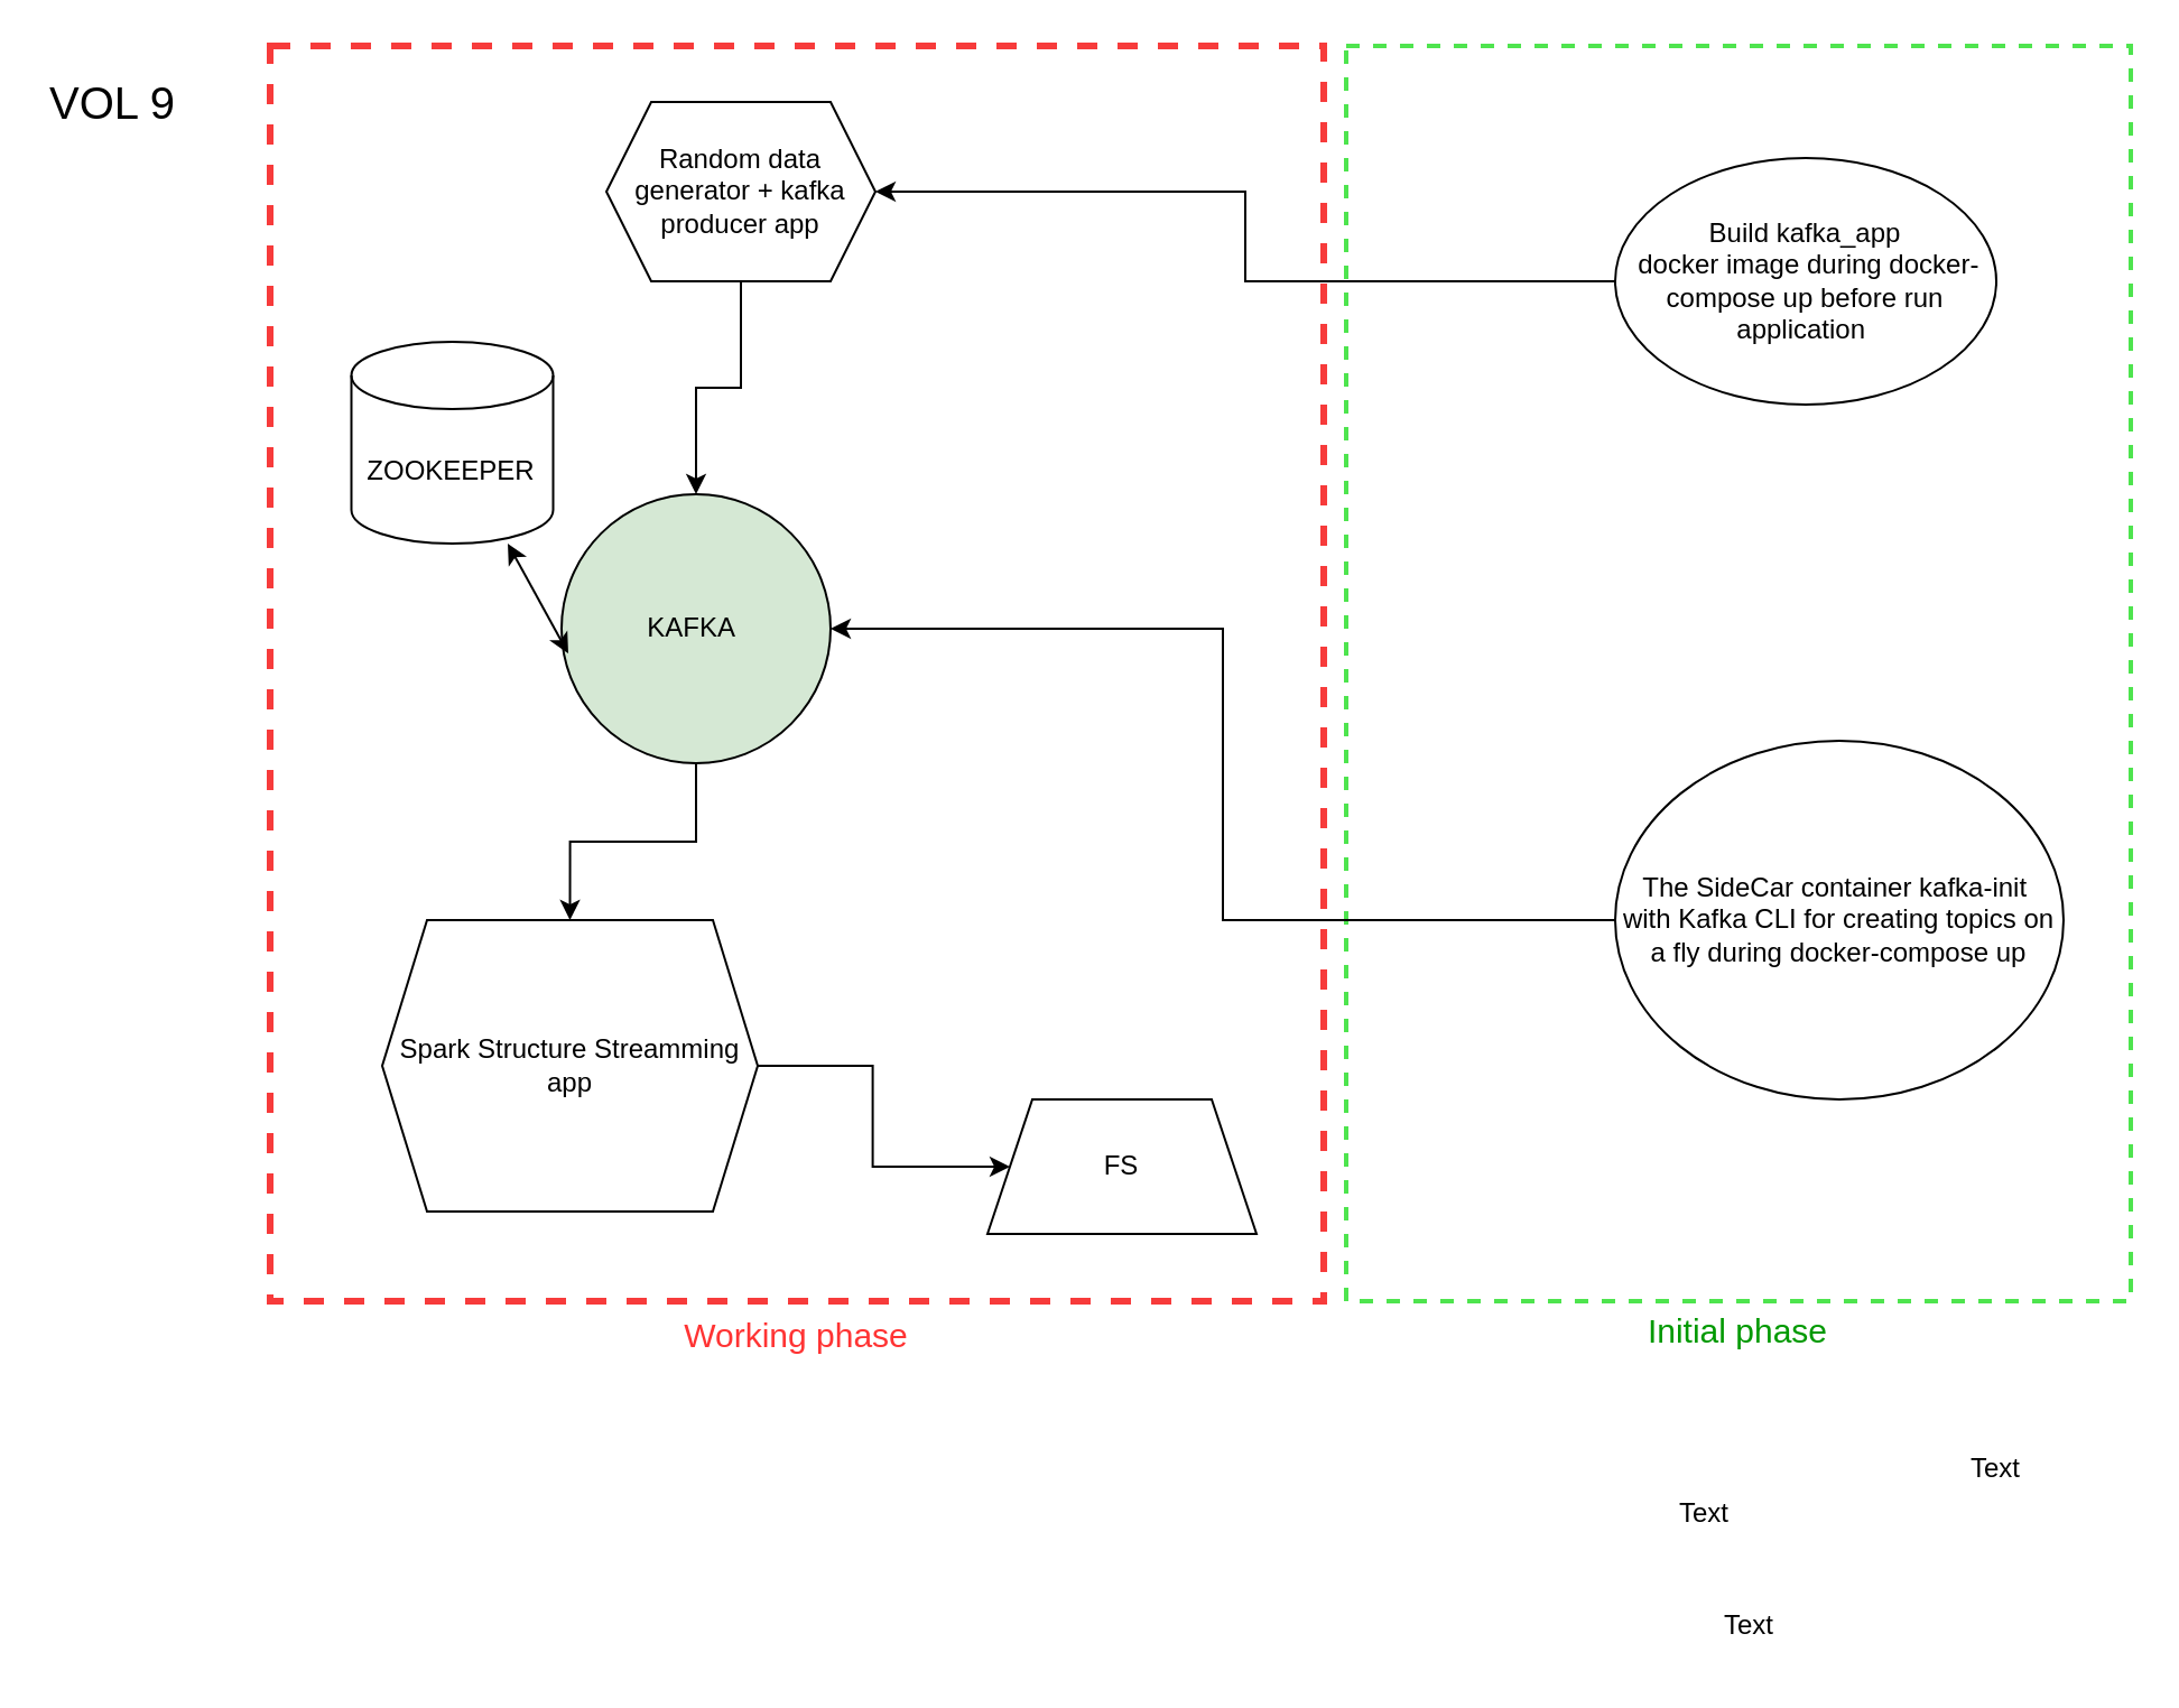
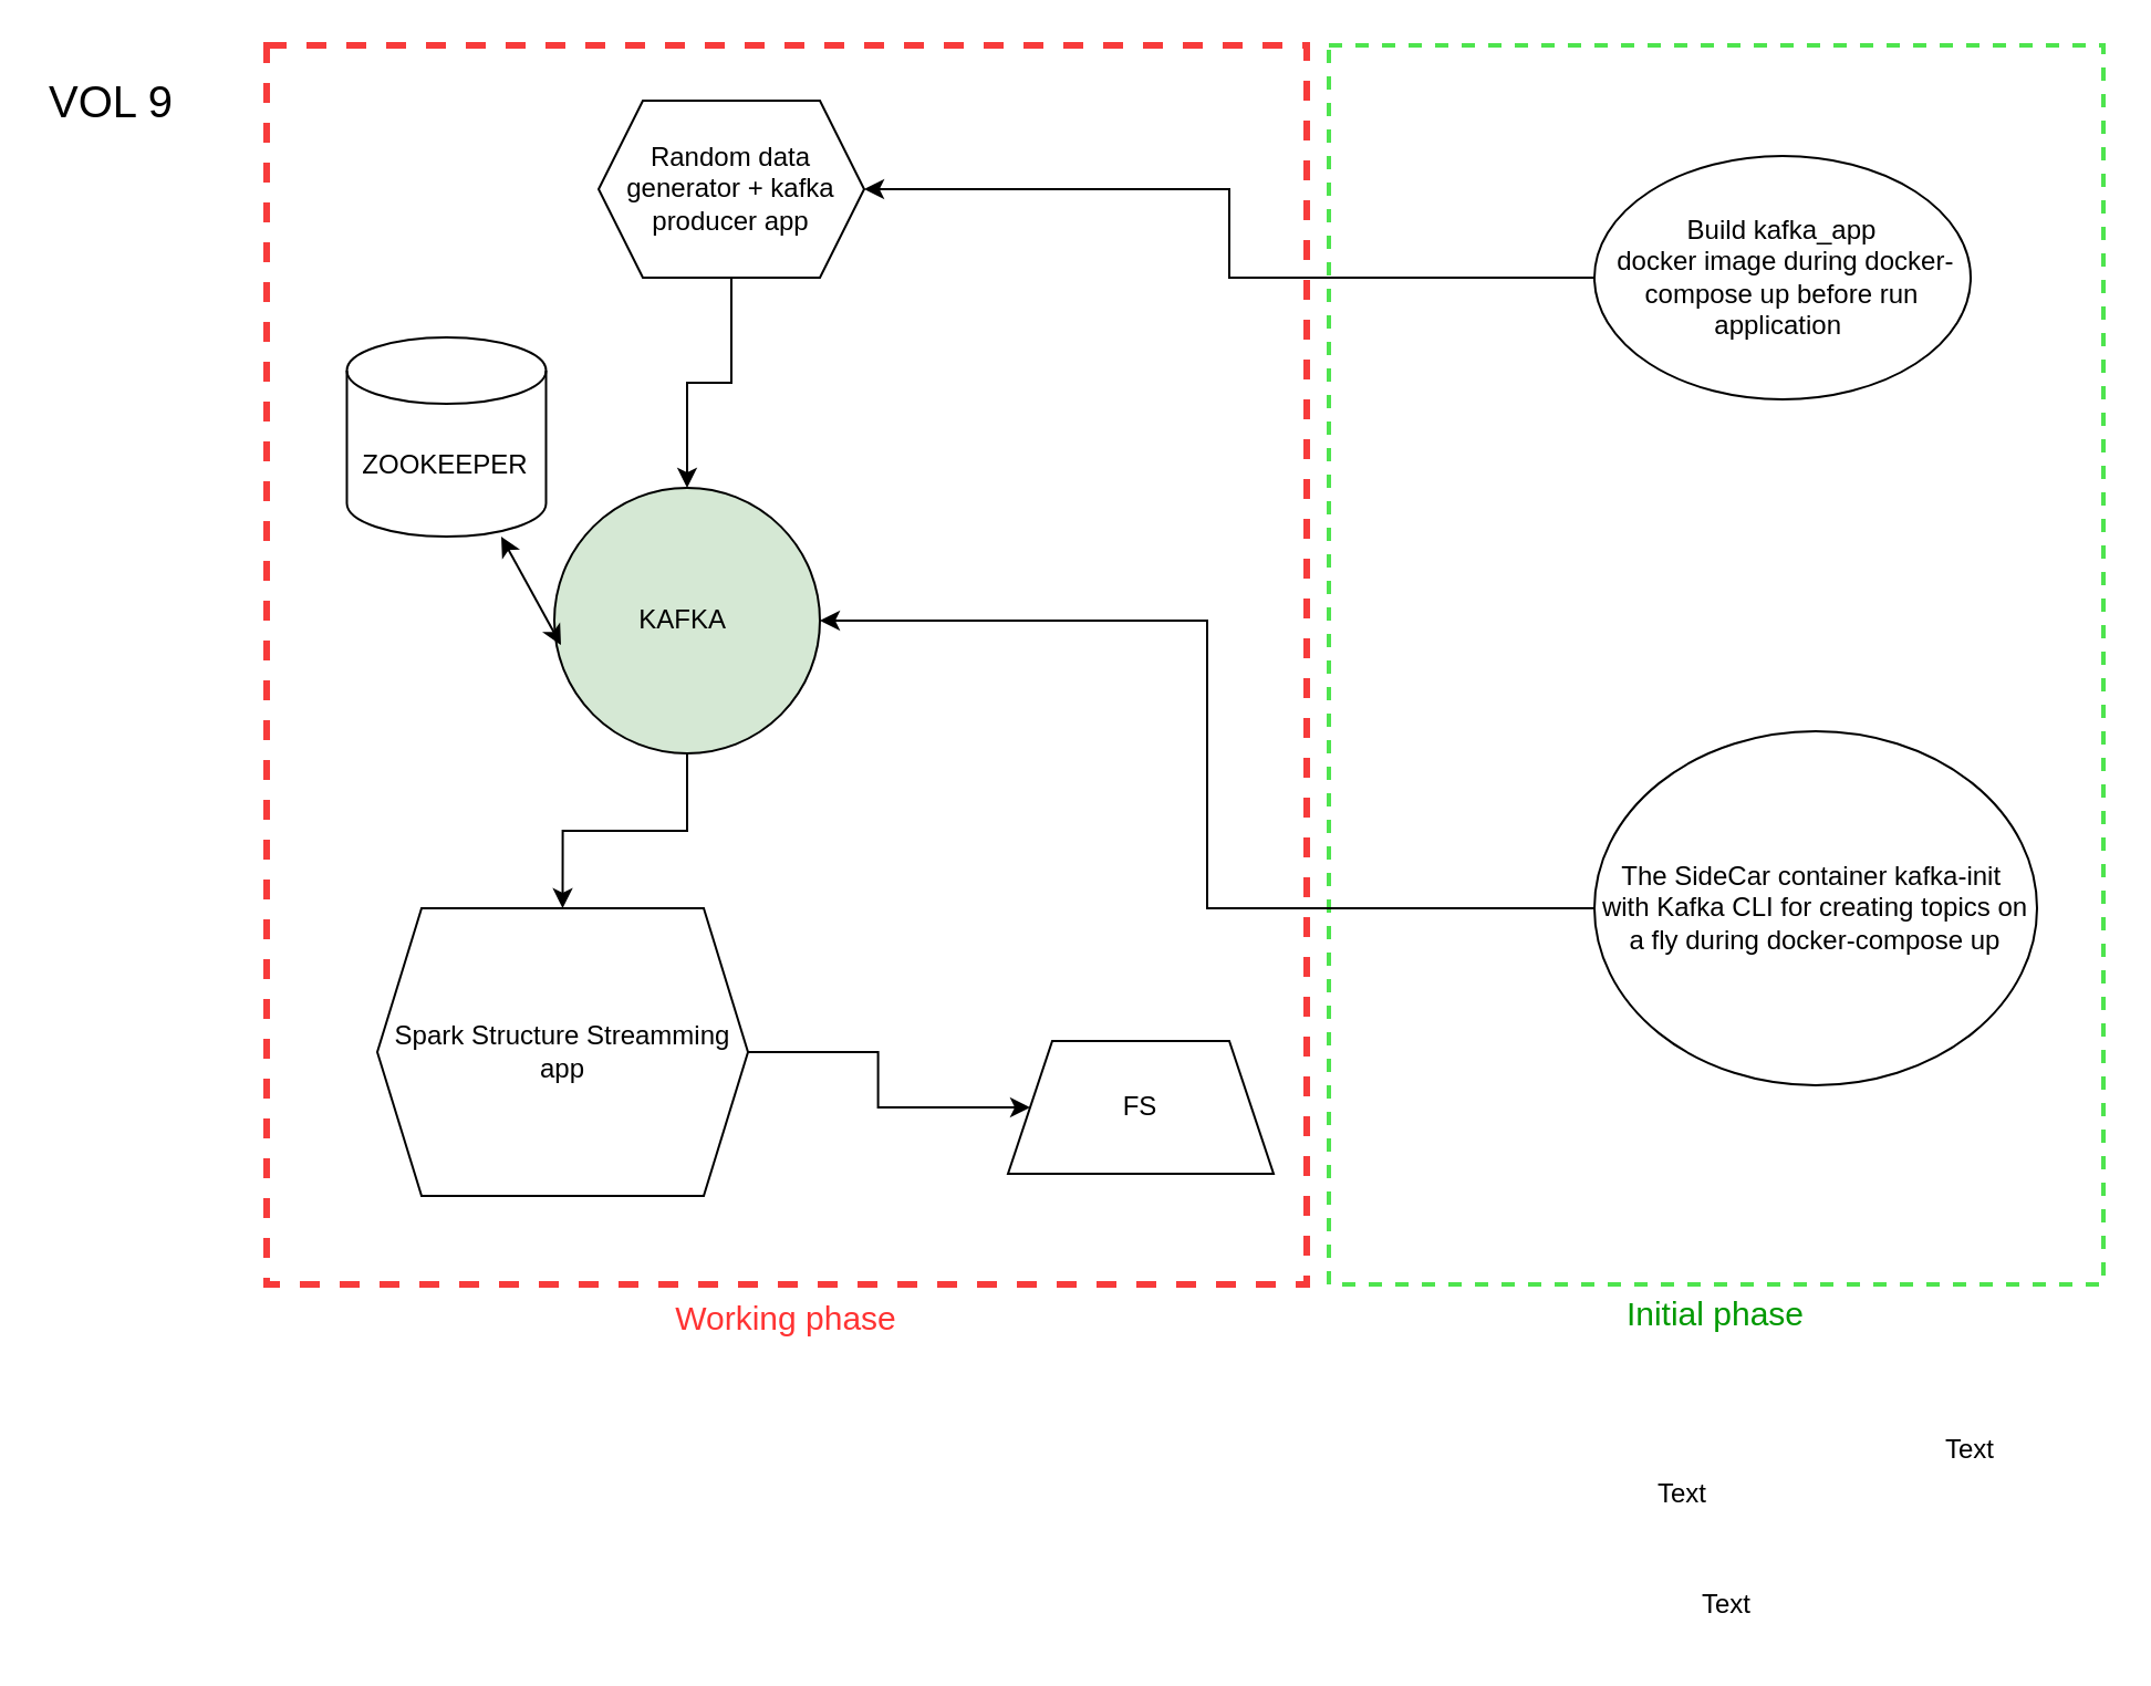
  <mxCell id="0" />
  <mxCell id="1" parent="0" />
  <mxCell id="2" value="Initial phase&lt;div style=&quot;text-align: justify; font-size: 15px;&quot;&gt;&lt;/div&gt;" style="rounded=0;html=1;fillStyle=dots;fillColor=none;strokeColor=#4ee44e;dashed=1;fontColor=#009900;strokeWidth=2;align=center;verticalAlign=top;labelPosition=center;verticalLabelPosition=bottom;fontSize=15;spacing=0;whiteSpace=wrap;labelBorderColor=none;" parent="1" vertex="1"><mxGeometry x="600" y="20" width="350" height="560" as="geometry" /></mxCell>
  <mxCell id="3" value="&lt;font color=&quot;#ff3333&quot; style=&quot;font-size: 15px;&quot;&gt;Working phase&lt;/font&gt;" style="rounded=0;whiteSpace=wrap;html=1;fillColor=none;strokeColor=#f73b3b;dashed=1;strokeWidth=3;labelPosition=center;verticalLabelPosition=bottom;align=center;verticalAlign=top;fontSize=15;" parent="1" vertex="1"><mxGeometry x="120" y="20" width="470" height="560" as="geometry" /></mxCell>
  <mxCell id="4" style="edgeStyle=orthogonalEdgeStyle;rounded=0;orthogonalLoop=1;jettySize=auto;html=1;entryX=0.5;entryY=0;entryDx=0;entryDy=0;" edge="1" parent="1" source="5" target="9"><mxGeometry relative="1" as="geometry" /></mxCell>
  <mxCell id="5" value="KAFKA&amp;nbsp;" style="ellipse;whiteSpace=wrap;html=1;aspect=fixed;fillColor=#d5e8d4;" parent="1" vertex="1"><mxGeometry x="250" y="220" width="120" height="120" as="geometry" /></mxCell>
  <mxCell id="6" value="" style="edgeStyle=orthogonalEdgeStyle;rounded=0;orthogonalLoop=1;jettySize=auto;html=1;entryX=1;entryY=0.5;entryDx=0;entryDy=0;" edge="1" parent="1" source="7" target="5"><mxGeometry relative="1" as="geometry"><mxPoint x="705" y="300" as="targetPoint" /></mxGeometry></mxCell>
  <mxCell id="7" value="The SideCar container kafka-init&amp;nbsp;&lt;br&gt;with Kafka CLI for creating topics on a fly during docker-compose up" style="ellipse;whiteSpace=wrap;html=1;" parent="1" vertex="1"><mxGeometry x="720" y="330" width="200" height="160" as="geometry" /></mxCell>
  <mxCell id="8" value="" style="edgeStyle=orthogonalEdgeStyle;rounded=0;orthogonalLoop=1;jettySize=auto;html=1;" edge="1" parent="1" source="9" target="20"><mxGeometry relative="1" as="geometry" /></mxCell>
  <mxCell id="9" value="Spark Structure Streamming app" style="shape=hexagon;perimeter=hexagonPerimeter2;whiteSpace=wrap;html=1;fixedSize=1;" parent="1" vertex="1"><mxGeometry x="170" y="410" width="167.5" height="130" as="geometry" /></mxCell>
  <mxCell id="10" value="" style="edgeStyle=orthogonalEdgeStyle;rounded=0;orthogonalLoop=1;jettySize=auto;html=1;entryX=0.5;entryY=0;entryDx=0;entryDy=0;" parent="1" source="11" target="5" edge="1"><mxGeometry relative="1" as="geometry"><mxPoint x="330" y="180" as="targetPoint" /></mxGeometry></mxCell>
  <mxCell id="11" value="Random data generator + kafka producer app" style="shape=hexagon;perimeter=hexagonPerimeter2;whiteSpace=wrap;html=1;fixedSize=1;" parent="1" vertex="1"><mxGeometry x="270" y="45" width="120" height="80" as="geometry" /></mxCell>
  <mxCell id="12" value="&lt;font style=&quot;font-size: 20px;&quot;&gt;VOL 9&lt;/font&gt;" style="text;html=1;strokeColor=none;fillColor=none;align=center;verticalAlign=middle;whiteSpace=wrap;rounded=0;" parent="1" vertex="1"><mxGeometry x="20" y="30" width="60" height="30" as="geometry" /></mxCell>
  <mxCell id="13" style="edgeStyle=orthogonalEdgeStyle;rounded=0;orthogonalLoop=1;jettySize=auto;html=1;entryX=1;entryY=0.5;entryDx=0;entryDy=0;" edge="1" parent="1" source="14" target="11"><mxGeometry relative="1" as="geometry" /></mxCell>
  <mxCell id="14" value="&amp;nbsp;Build kafka_app&amp;nbsp;&lt;br&gt;&amp;nbsp;docker image during docker-compose up before run application&amp;nbsp;" style="ellipse;whiteSpace=wrap;html=1;" vertex="1" parent="1"><mxGeometry x="720" y="70" width="170" height="110" as="geometry" /></mxCell>
  <mxCell id="15" value="Text" style="text;strokeColor=none;align=center;fillColor=none;html=1;verticalAlign=middle;whiteSpace=wrap;rounded=0;" vertex="1" parent="1"><mxGeometry x="750" y="710" width="60" height="30" as="geometry" /></mxCell>
  <mxCell id="16" value="Text" style="text;strokeColor=none;align=center;fillColor=none;html=1;verticalAlign=middle;whiteSpace=wrap;rounded=0;" vertex="1" parent="1"><mxGeometry x="860" y="640" width="60" height="30" as="geometry" /></mxCell>
  <mxCell id="17" value="ZOOKEEPER" style="shape=cylinder3;whiteSpace=wrap;html=1;boundedLbl=1;backgroundOutline=1;size=15;" vertex="1" parent="1"><mxGeometry x="156.25" y="152" width="90" height="90" as="geometry" /></mxCell>
  <mxCell id="18" value="Text" style="text;strokeColor=none;align=center;fillColor=none;html=1;verticalAlign=middle;whiteSpace=wrap;rounded=0;" vertex="1" parent="1"><mxGeometry x="730" y="660" width="60" height="30" as="geometry" /></mxCell>
  <mxCell id="19" value="" style="endArrow=classic;startArrow=classic;html=1;rounded=0;exitX=0.025;exitY=0.592;exitDx=0;exitDy=0;exitPerimeter=0;" edge="1" parent="1" source="5" target="17"><mxGeometry width="50" height="50" relative="1" as="geometry"><mxPoint x="230" y="290" as="sourcePoint" /><mxPoint x="280" y="240" as="targetPoint" /></mxGeometry></mxCell>
- <mxCell id="20" value="FS" style="shape=trapezoid;perimeter=trapezoidPerimeter;whiteSpace=wrap;html=1;fixedSize=1;" vertex="1" parent="1"><mxGeometry x="440" y="490" width="120" height="60" as="geometry" /></mxCell>
+ <mxCell id="20" value="FS" style="shape=trapezoid;perimeter=trapezoidPerimeter;whiteSpace=wrap;html=1;fixedSize=1;" vertex="1" parent="1"><mxGeometry x="455" y="470" width="120" height="60" as="geometry" /></mxCell>
